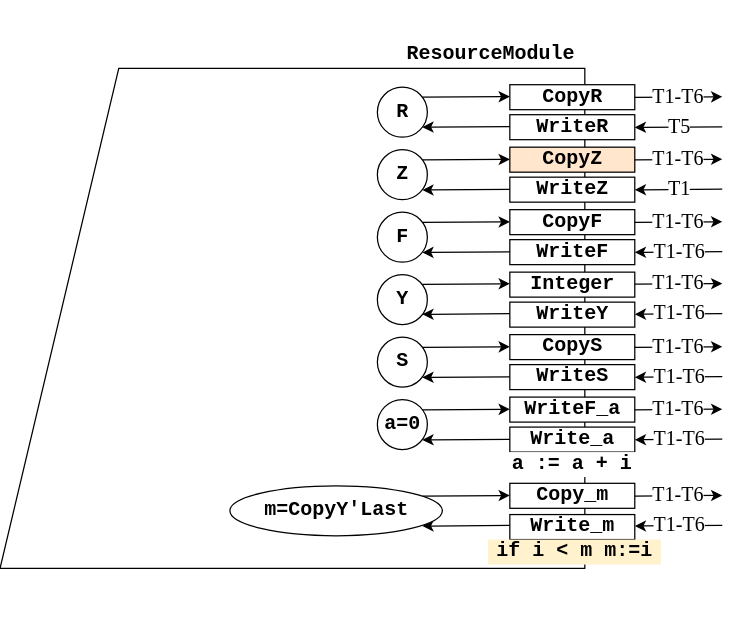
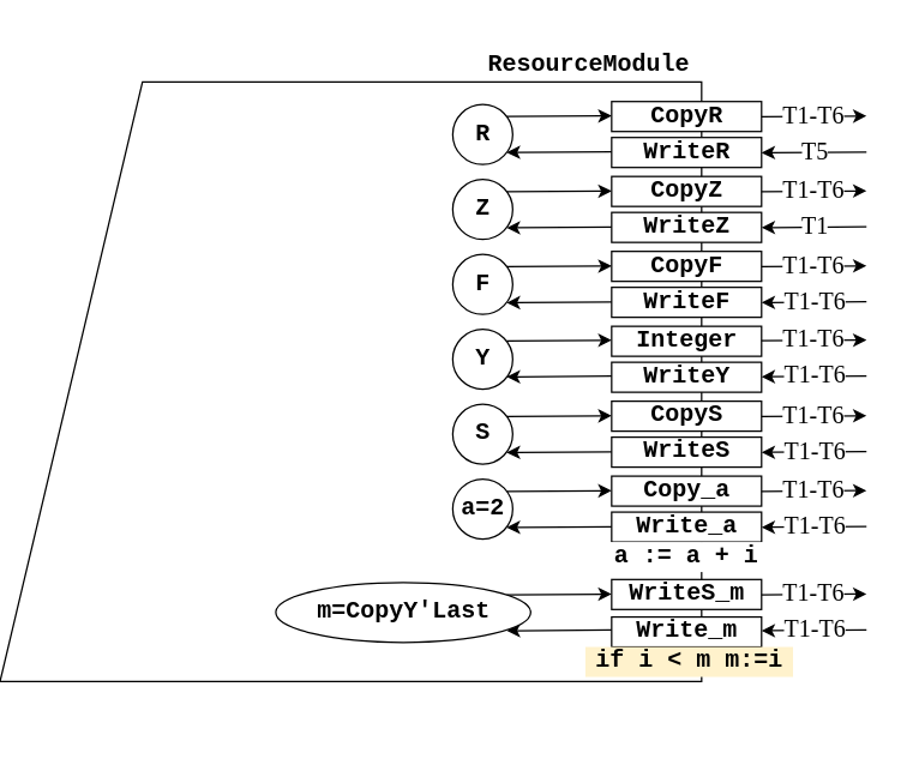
  <mxCell id="0" />
  <mxCell id="1" parent="0" />
  <mxCell id="2" value="" style="shape=manualInput;whiteSpace=wrap;html=1;size=95;rotation=90;flipH=0;flipV=1;" parent="1" vertex="1"><mxGeometry x="20.53" y="20.01" width="400" height="467.97" as="geometry" /></mxCell>
  <mxCell id="3" value="R" style="ellipse;whiteSpace=wrap;html=1;aspect=fixed;fontFamily=Courier New;fontSize=16;fontStyle=1" parent="1" vertex="1"><mxGeometry x="288.5" y="69" width="40" height="40" as="geometry" /></mxCell>
  <mxCell id="4" value="Z" style="ellipse;whiteSpace=wrap;html=1;aspect=fixed;fontFamily=Courier New;fontSize=16;fontStyle=1" parent="1" vertex="1"><mxGeometry x="288.5" y="119" width="40" height="40" as="geometry" /></mxCell>
  <mxCell id="5" value="Y" style="ellipse;whiteSpace=wrap;html=1;aspect=fixed;fontFamily=Courier New;fontSize=16;fontStyle=1" parent="1" vertex="1"><mxGeometry x="288.5" y="219" width="40" height="40" as="geometry" /></mxCell>
  <mxCell id="6" value="S" style="ellipse;whiteSpace=wrap;html=1;aspect=fixed;fontFamily=Courier New;fontSize=16;fontStyle=1" parent="1" vertex="1"><mxGeometry x="288.5" y="269" width="40" height="40" as="geometry" /></mxCell>
  <mxCell id="7" value="F" style="ellipse;whiteSpace=wrap;html=1;aspect=fixed;fontFamily=Courier New;fontSize=16;fontStyle=1" parent="1" vertex="1"><mxGeometry x="288.5" y="169" width="40" height="40" as="geometry" /></mxCell>
- <mxCell id="8" value="a=0" style="ellipse;whiteSpace=wrap;html=1;aspect=fixed;fontFamily=Courier New;fontSize=16;fontStyle=1" parent="1" vertex="1"><mxGeometry x="288.5" y="319" width="40" height="40" as="geometry" /></mxCell>
+ <mxCell id="8" value="a=2" style="ellipse;whiteSpace=wrap;html=1;aspect=fixed;fontFamily=Courier New;fontSize=16;fontStyle=1" parent="1" vertex="1"><mxGeometry x="288.5" y="319" width="40" height="40" as="geometry" /></mxCell>
  <mxCell id="9" value="CopyR" style="rounded=0;whiteSpace=wrap;html=1;fontFamily=Courier New;fontSize=16;fontStyle=1" parent="1" vertex="1"><mxGeometry x="394.5" y="67" width="100" height="20" as="geometry" /></mxCell>
  <mxCell id="10" value="WriteR" style="rounded=0;whiteSpace=wrap;html=1;fontFamily=Courier New;fontSize=16;fontStyle=1" parent="1" vertex="1"><mxGeometry x="394.5" y="91" width="100" height="20" as="geometry" /></mxCell>
- <mxCell id="11" value="CopyZ" style="rounded=0;whiteSpace=wrap;html=1;fontFamily=Courier New;fontSize=16;fontStyle=1;fillColor=#ffe6cc;" parent="1" vertex="1"><mxGeometry x="394.5" y="117" width="100" height="20" as="geometry" /></mxCell>
+ <mxCell id="11" value="CopyZ" style="rounded=0;whiteSpace=wrap;html=1;fontFamily=Courier New;fontSize=16;fontStyle=1" parent="1" vertex="1"><mxGeometry x="394.5" y="117" width="100" height="20" as="geometry" /></mxCell>
  <mxCell id="12" value="WriteZ" style="rounded=0;whiteSpace=wrap;html=1;fontFamily=Courier New;fontSize=16;fontStyle=1" parent="1" vertex="1"><mxGeometry x="394.5" y="141" width="100" height="20" as="geometry" /></mxCell>
  <mxCell id="13" value="CopyF" style="rounded=0;whiteSpace=wrap;html=1;fontFamily=Courier New;fontSize=16;fontStyle=1" parent="1" vertex="1"><mxGeometry x="394.5" y="167" width="100" height="20" as="geometry" /></mxCell>
  <mxCell id="14" value="WriteF" style="rounded=0;whiteSpace=wrap;html=1;fontFamily=Courier New;fontSize=16;fontStyle=1" parent="1" vertex="1"><mxGeometry x="394.5" y="191" width="100" height="20" as="geometry" /></mxCell>
  <mxCell id="15" value="Integer" style="rounded=0;whiteSpace=wrap;html=1;fontFamily=Courier New;fontSize=16;fontStyle=1" parent="1" vertex="1"><mxGeometry x="394.5" y="217" width="100" height="20" as="geometry" /></mxCell>
  <mxCell id="16" value="WriteY" style="rounded=0;whiteSpace=wrap;html=1;fontFamily=Courier New;fontSize=16;fontStyle=1" parent="1" vertex="1"><mxGeometry x="394.5" y="241" width="100" height="20" as="geometry" /></mxCell>
  <mxCell id="17" value="CopyS" style="rounded=0;whiteSpace=wrap;html=1;fontFamily=Courier New;fontSize=16;fontStyle=1" parent="1" vertex="1"><mxGeometry x="394.5" y="267" width="100" height="20" as="geometry" /></mxCell>
  <mxCell id="18" value="WriteS" style="rounded=0;whiteSpace=wrap;html=1;fontFamily=Courier New;fontSize=16;fontStyle=1" parent="1" vertex="1"><mxGeometry x="394.5" y="291" width="100" height="20" as="geometry" /></mxCell>
- <mxCell id="19" value="WriteF_a" style="rounded=0;whiteSpace=wrap;html=1;fontFamily=Courier New;fontSize=16;fontStyle=1" parent="1" vertex="1"><mxGeometry x="394.5" y="317" width="100" height="20" as="geometry" /></mxCell>
+ <mxCell id="19" value="Copy_a" style="rounded=0;whiteSpace=wrap;html=1;fontFamily=Courier New;fontSize=16;fontStyle=1" parent="1" vertex="1"><mxGeometry x="394.5" y="317" width="100" height="20" as="geometry" /></mxCell>
  <mxCell id="20" value="Write_a" style="rounded=0;whiteSpace=wrap;html=1;fontFamily=Courier New;fontSize=16;fontStyle=1" parent="1" vertex="1"><mxGeometry x="394.5" y="341" width="100" height="20" as="geometry" /></mxCell>
- <mxCell id="21" value="Copy_m" style="rounded=0;whiteSpace=wrap;html=1;fontFamily=Courier New;fontSize=16;fontStyle=1" parent="1" vertex="1"><mxGeometry x="394.5" y="386" width="100" height="20" as="geometry" /></mxCell>
+ <mxCell id="21" value="WriteS_m" style="rounded=0;whiteSpace=wrap;html=1;fontFamily=Courier New;fontSize=16;fontStyle=1" parent="1" vertex="1"><mxGeometry x="394.5" y="386" width="100" height="20" as="geometry" /></mxCell>
  <mxCell id="22" value="Write_m" style="rounded=0;whiteSpace=wrap;html=1;fontFamily=Courier New;fontSize=16;fontStyle=1" parent="1" vertex="1"><mxGeometry x="394.5" y="411" width="100" height="20" as="geometry" /></mxCell>
  <mxCell id="23" value="" style="endArrow=classic;html=1;fontFamily=Courier New;fontSize=16;" parent="1" edge="1"><mxGeometry width="50" height="50" relative="1" as="geometry"><mxPoint x="324.5" y="77" as="sourcePoint" /><mxPoint x="394.5" y="76.5" as="targetPoint" /></mxGeometry></mxCell>
  <mxCell id="24" value="" style="endArrow=classic;html=1;fontFamily=Courier New;fontSize=16;" parent="1" edge="1"><mxGeometry width="50" height="50" relative="1" as="geometry"><mxPoint x="394.5" y="100.5" as="sourcePoint" /><mxPoint x="324.5" y="101" as="targetPoint" /></mxGeometry></mxCell>
  <mxCell id="25" value="" style="endArrow=classic;html=1;fontFamily=Courier New;fontSize=16;" parent="1" edge="1"><mxGeometry width="50" height="50" relative="1" as="geometry"><mxPoint x="324.5" y="127.25" as="sourcePoint" /><mxPoint x="394.5" y="126.75" as="targetPoint" /></mxGeometry></mxCell>
  <mxCell id="26" value="" style="endArrow=classic;html=1;fontFamily=Courier New;fontSize=16;" parent="1" edge="1"><mxGeometry width="50" height="50" relative="1" as="geometry"><mxPoint x="394.5" y="150.75" as="sourcePoint" /><mxPoint x="324.5" y="151.25" as="targetPoint" /></mxGeometry></mxCell>
  <mxCell id="27" value="" style="endArrow=classic;html=1;fontFamily=Courier New;fontSize=16;" parent="1" edge="1"><mxGeometry width="50" height="50" relative="1" as="geometry"><mxPoint x="324.5" y="177.25" as="sourcePoint" /><mxPoint x="394.5" y="176.75" as="targetPoint" /></mxGeometry></mxCell>
  <mxCell id="28" value="" style="endArrow=classic;html=1;fontFamily=Courier New;fontSize=16;" parent="1" edge="1"><mxGeometry width="50" height="50" relative="1" as="geometry"><mxPoint x="394.5" y="200.75" as="sourcePoint" /><mxPoint x="324.5" y="201.25" as="targetPoint" /></mxGeometry></mxCell>
  <mxCell id="29" value="" style="endArrow=classic;html=1;fontFamily=Courier New;fontSize=16;" parent="1" edge="1"><mxGeometry width="50" height="50" relative="1" as="geometry"><mxPoint x="324.5" y="226.78" as="sourcePoint" /><mxPoint x="394.5" y="226.28" as="targetPoint" /></mxGeometry></mxCell>
  <mxCell id="30" value="" style="endArrow=classic;html=1;fontFamily=Courier New;fontSize=16;" parent="1" edge="1"><mxGeometry width="50" height="50" relative="1" as="geometry"><mxPoint x="394.5" y="250.28" as="sourcePoint" /><mxPoint x="324.5" y="250.78" as="targetPoint" /></mxGeometry></mxCell>
  <mxCell id="31" value="" style="endArrow=classic;html=1;fontFamily=Courier New;fontSize=16;" parent="1" edge="1"><mxGeometry width="50" height="50" relative="1" as="geometry"><mxPoint x="324.5" y="277.25" as="sourcePoint" /><mxPoint x="394.5" y="276.75" as="targetPoint" /></mxGeometry></mxCell>
  <mxCell id="32" value="" style="endArrow=classic;html=1;fontFamily=Courier New;fontSize=16;" parent="1" edge="1"><mxGeometry width="50" height="50" relative="1" as="geometry"><mxPoint x="394.5" y="300.75" as="sourcePoint" /><mxPoint x="324.5" y="301.25" as="targetPoint" /></mxGeometry></mxCell>
  <mxCell id="33" value="" style="endArrow=classic;html=1;fontFamily=Courier New;fontSize=16;" parent="1" edge="1"><mxGeometry width="50" height="50" relative="1" as="geometry"><mxPoint x="324.5" y="327.25" as="sourcePoint" /><mxPoint x="394.5" y="326.75" as="targetPoint" /></mxGeometry></mxCell>
  <mxCell id="34" value="" style="endArrow=classic;html=1;fontFamily=Courier New;fontSize=16;" parent="1" edge="1"><mxGeometry width="50" height="50" relative="1" as="geometry"><mxPoint x="394.5" y="350.75" as="sourcePoint" /><mxPoint x="324.5" y="351.25" as="targetPoint" /></mxGeometry></mxCell>
  <mxCell id="35" value="" style="endArrow=classic;html=1;fontFamily=Courier New;fontSize=16;" parent="1" edge="1"><mxGeometry width="50" height="50" relative="1" as="geometry"><mxPoint x="324.5" y="396.25" as="sourcePoint" /><mxPoint x="394.5" y="395.75" as="targetPoint" /></mxGeometry></mxCell>
  <mxCell id="36" value="" style="endArrow=classic;html=1;fontFamily=Courier New;fontSize=16;" parent="1" edge="1"><mxGeometry width="50" height="50" relative="1" as="geometry"><mxPoint x="394.5" y="419.75" as="sourcePoint" /><mxPoint x="324.5" y="420.25" as="targetPoint" /></mxGeometry></mxCell>
  <mxCell id="37" value="m=&lt;span style=&quot;font-size: 16px; line-height: 106%;&quot;&gt;CopyY'Last&lt;/span&gt;" style="ellipse;whiteSpace=wrap;html=1;fontFamily=Courier New;fontSize=16;fontStyle=1" parent="1" vertex="1"><mxGeometry x="170.5" y="388" width="170" height="40" as="geometry" /></mxCell>
  <mxCell id="38" value="&lt;font face=&quot;Times New Roman&quot;&gt;T5&lt;/font&gt;" style="endArrow=classic;html=1;fontFamily=Courier New;fontSize=16;" parent="1" edge="1"><mxGeometry width="50" height="50" relative="1" as="geometry"><mxPoint x="564.5" y="100.66" as="sourcePoint" /><mxPoint x="494.5" y="101.16" as="targetPoint" /></mxGeometry></mxCell>
  <mxCell id="39" value="&lt;font face=&quot;Times New Roman&quot;&gt;T1-T6&lt;/font&gt;" style="endArrow=classic;html=1;fontFamily=Courier New;fontSize=16;" parent="1" edge="1"><mxGeometry width="50" height="50" relative="1" as="geometry"><mxPoint x="494.5" y="77.16" as="sourcePoint" /><mxPoint x="564.5" y="76.66" as="targetPoint" /></mxGeometry></mxCell>
  <mxCell id="40" value="&lt;font face=&quot;Times New Roman&quot;&gt;T1&lt;/font&gt;" style="endArrow=classic;html=1;fontFamily=Courier New;fontSize=16;" parent="1" edge="1"><mxGeometry width="50" height="50" relative="1" as="geometry"><mxPoint x="564.5" y="150.66" as="sourcePoint" /><mxPoint x="494.5" y="151.16" as="targetPoint" /></mxGeometry></mxCell>
  <mxCell id="41" value="&lt;font face=&quot;Times New Roman&quot;&gt;T1-T6&lt;/font&gt;" style="endArrow=classic;html=1;fontFamily=Courier New;fontSize=16;" parent="1" edge="1"><mxGeometry width="50" height="50" relative="1" as="geometry"><mxPoint x="494.5" y="127.16" as="sourcePoint" /><mxPoint x="564.5" y="126.66" as="targetPoint" /></mxGeometry></mxCell>
  <mxCell id="42" value="&lt;font face=&quot;Times New Roman&quot;&gt;T1-T6&lt;/font&gt;" style="endArrow=classic;html=1;fontFamily=Courier New;fontSize=16;" parent="1" edge="1"><mxGeometry width="50" height="50" relative="1" as="geometry"><mxPoint x="564.5" y="200.66" as="sourcePoint" /><mxPoint x="494.5" y="201.16" as="targetPoint" /></mxGeometry></mxCell>
  <mxCell id="43" value="&lt;font face=&quot;Times New Roman&quot;&gt;T1-T6&lt;/font&gt;" style="endArrow=classic;html=1;fontFamily=Courier New;fontSize=16;" parent="1" edge="1"><mxGeometry width="50" height="50" relative="1" as="geometry"><mxPoint x="494.5" y="177.16" as="sourcePoint" /><mxPoint x="564.5" y="176.66" as="targetPoint" /></mxGeometry></mxCell>
  <mxCell id="44" value="&lt;font face=&quot;Times New Roman&quot;&gt;T1-T6&lt;/font&gt;" style="endArrow=classic;html=1;fontFamily=Courier New;fontSize=16;" parent="1" edge="1"><mxGeometry width="50" height="50" relative="1" as="geometry"><mxPoint x="564.5" y="250.18" as="sourcePoint" /><mxPoint x="494.5" y="250.68" as="targetPoint" /></mxGeometry></mxCell>
  <mxCell id="45" value="&lt;font face=&quot;Times New Roman&quot;&gt;T1-T6&lt;/font&gt;" style="endArrow=classic;html=1;fontFamily=Courier New;fontSize=16;" parent="1" edge="1"><mxGeometry width="50" height="50" relative="1" as="geometry"><mxPoint x="494.5" y="226.68" as="sourcePoint" /><mxPoint x="564.5" y="226.18" as="targetPoint" /></mxGeometry></mxCell>
  <mxCell id="46" value="&lt;font face=&quot;Times New Roman&quot;&gt;T1-T6&lt;/font&gt;" style="endArrow=classic;html=1;fontFamily=Courier New;fontSize=16;" parent="1" edge="1"><mxGeometry width="50" height="50" relative="1" as="geometry"><mxPoint x="564.5" y="300.66" as="sourcePoint" /><mxPoint x="494.5" y="301.16" as="targetPoint" /></mxGeometry></mxCell>
  <mxCell id="47" value="&lt;font face=&quot;Times New Roman&quot;&gt;T1-T6&lt;/font&gt;" style="endArrow=classic;html=1;fontFamily=Courier New;fontSize=16;" parent="1" edge="1"><mxGeometry width="50" height="50" relative="1" as="geometry"><mxPoint x="494.5" y="277.16" as="sourcePoint" /><mxPoint x="564.5" y="276.66" as="targetPoint" /></mxGeometry></mxCell>
  <mxCell id="48" value="&lt;font face=&quot;Times New Roman&quot;&gt;T1-T6&lt;/font&gt;" style="endArrow=classic;html=1;fontFamily=Courier New;fontSize=16;" parent="1" edge="1"><mxGeometry width="50" height="50" relative="1" as="geometry"><mxPoint x="564.5" y="350.66" as="sourcePoint" /><mxPoint x="494.5" y="351.16" as="targetPoint" /></mxGeometry></mxCell>
  <mxCell id="49" value="&lt;font face=&quot;Times New Roman&quot;&gt;T1-T6&lt;/font&gt;" style="endArrow=classic;html=1;fontFamily=Courier New;fontSize=16;" parent="1" edge="1"><mxGeometry width="50" height="50" relative="1" as="geometry"><mxPoint x="494.5" y="327.16" as="sourcePoint" /><mxPoint x="564.5" y="326.66" as="targetPoint" /></mxGeometry></mxCell>
  <mxCell id="50" value="&lt;font face=&quot;Times New Roman&quot;&gt;T1-T6&lt;/font&gt;" style="endArrow=classic;html=1;fontFamily=Courier New;fontSize=16;" parent="1" edge="1"><mxGeometry width="50" height="50" relative="1" as="geometry"><mxPoint x="564.5" y="419.66" as="sourcePoint" /><mxPoint x="494.5" y="420.16" as="targetPoint" /></mxGeometry></mxCell>
  <mxCell id="51" value="&lt;font face=&quot;Times New Roman&quot;&gt;T1-T6&lt;/font&gt;" style="endArrow=classic;html=1;fontFamily=Courier New;fontSize=16;" parent="1" edge="1"><mxGeometry width="50" height="50" relative="1" as="geometry"><mxPoint x="494.5" y="396.16" as="sourcePoint" /><mxPoint x="564.5" y="395.66" as="targetPoint" /></mxGeometry></mxCell>
  <mxCell id="52" value="ResourceModule" style="rounded=0;whiteSpace=wrap;html=1;fontFamily=Courier New;fontSize=16;fontStyle=1;strokeColor=none;fillColor=none;" parent="1" vertex="1"><mxGeometry x="305" y="33" width="149" height="20" as="geometry" /></mxCell>
  <mxCell id="53" value="if i &amp;lt; m m:=i" style="rounded=0;whiteSpace=wrap;html=1;fontFamily=Courier New;fontSize=16;fontStyle=1;strokeColor=none;fillColor=#fff2cc;" vertex="1" parent="1"><mxGeometry x="377" y="431" width="138.5" height="20" as="geometry" /></mxCell>
  <mxCell id="54" value="a := a + i" style="rounded=0;whiteSpace=wrap;html=1;fontFamily=Courier New;fontSize=16;fontStyle=1;strokeColor=none;" vertex="1" parent="1"><mxGeometry x="375.25" y="361" width="138.5" height="20" as="geometry" /></mxCell>
